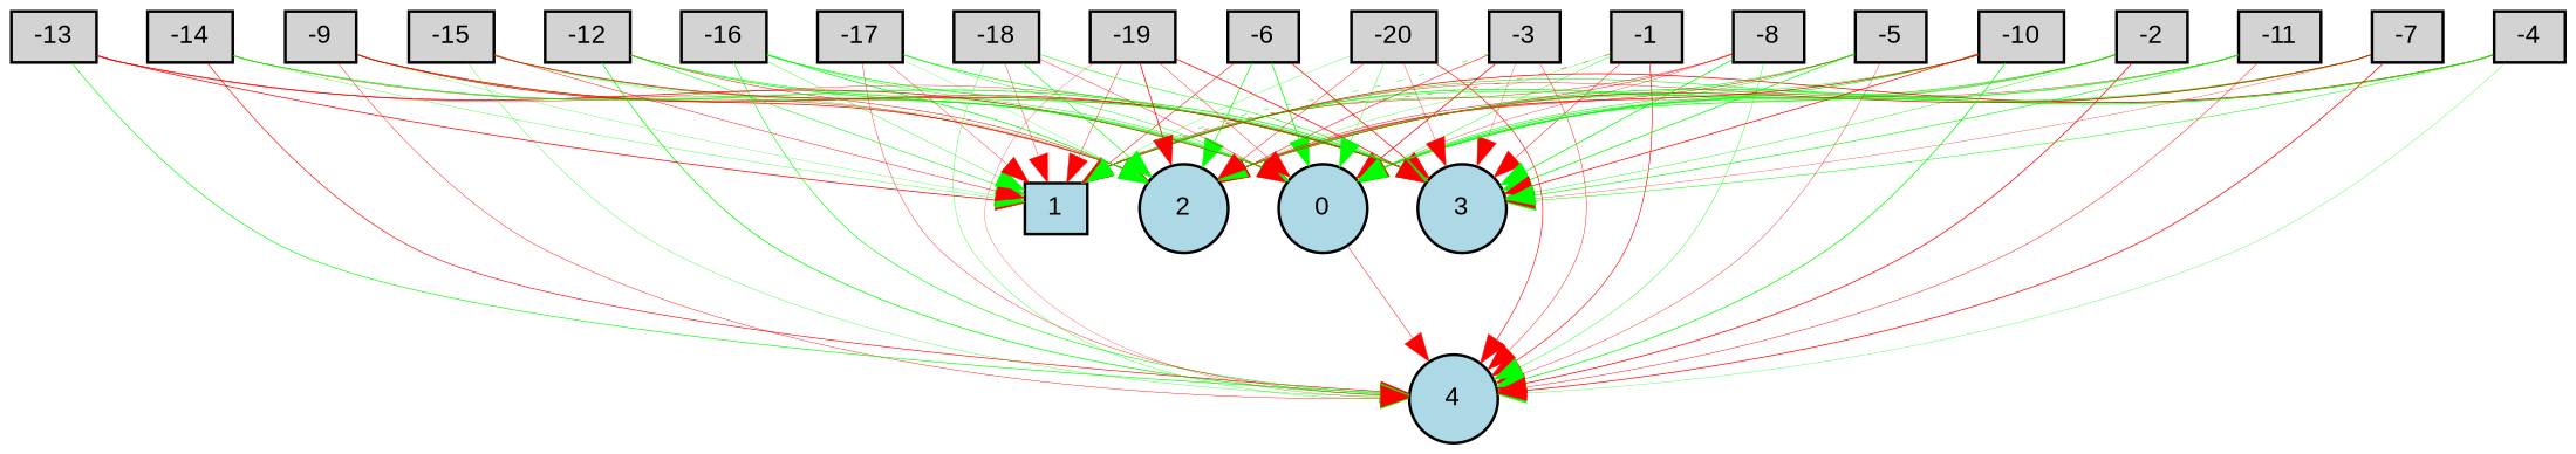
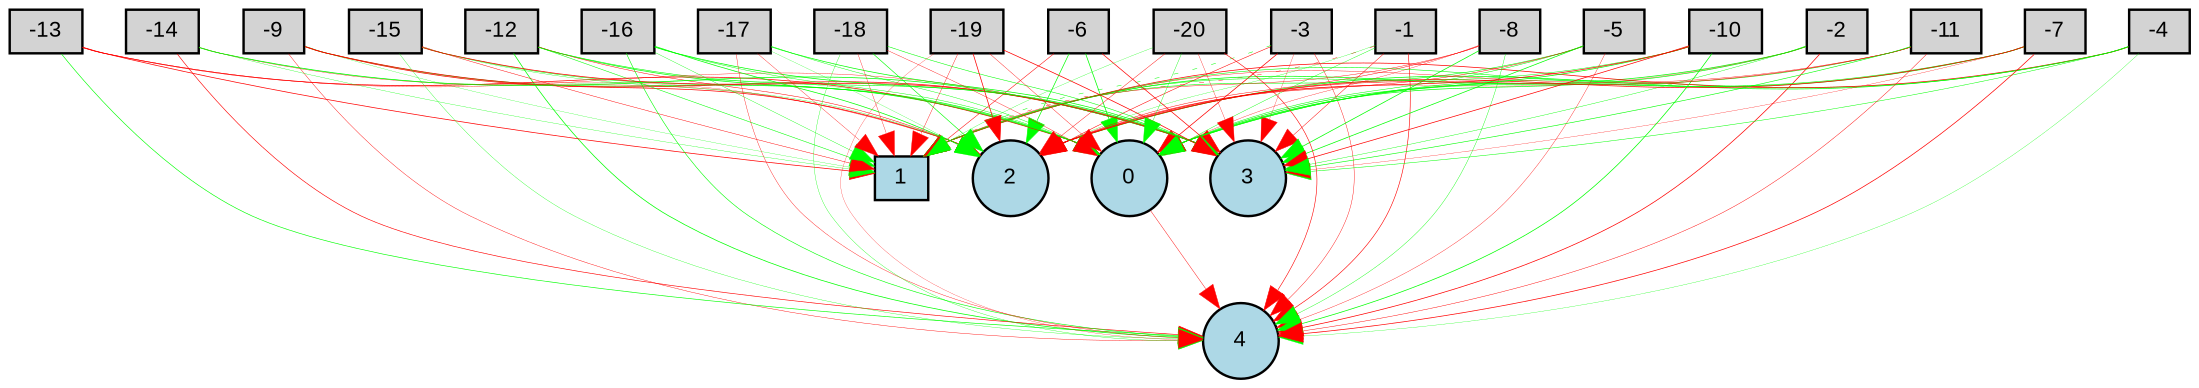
  digraph {
    fontname="Liberation Sans"
    node [fillcolor=lightgray fontname="Liberation Sans" fontsize=9 shape=box style=filled]
    edge [color=green fontname="Liberation Sans" penwidth=0.30000000000000004 style=solid]
    -1 [height=0.2 width=0.2]
    0 [fillcolor=lightblue height=0.2 shape=circle width=0.2]
    1 [fillcolor=lightblue height=0.2 width=0.2]
    2 [fillcolor=lightblue height=0.2 shape=circle width=0.2]
    3 [fillcolor=lightblue height=0.2 shape=circle width=0.2]
    4 [fillcolor=lightblue height=0.2 shape=circle width=0.2]
    -2 [height=0.2 width=0.2]
    -3 [height=0.2 width=0.2]
    -4 [height=0.2 width=0.2]
    -5 [height=0.2 width=0.2]
    -6 [height=0.2 width=0.2]
    -7 [height=0.2 width=0.2]
    -8 [height=0.2 width=0.2]
    -9 [height=0.2 width=0.2]
    -10 [height=0.2 width=0.2]
    -11 [height=0.2 width=0.2]
    -12 [height=0.2 width=0.2]
    -13 [height=0.2 width=0.2]
    -14 [height=0.2 width=0.2]
    -15 [height=0.2 width=0.2]
    -16 [height=0.2 width=0.2]
    -17 [height=0.2 width=0.2]
    -18 [height=0.2 width=0.2]
    -19 [height=0.2 width=0.2]
    -20 [height=0.2 width=0.2]
    -1 -> 0 [penwidth=0.16988697578984413]
    -1 -> 1 [color=red penwidth=0.17663453101379872 style=dotted]
    -1 -> 2 [penwidth=0.11882372558196884]
    -1 -> 3 [color=red penwidth=0.18956220489273465]
    -1 -> 4 [color=red penwidth=0.24802553114435608]
    0 -> 4 [color=red penwidth=0.17690999188355042]
    -2 -> 0 [penwidth=0.2841049051148849]
    -2 -> 1 [penwidth=0.2978500353789745]
    -2 -> 2 [color=red penwidth=0.10668617103504804]
    -2 -> 3 [penwidth=0.1673488612876723]
    -2 -> 4 [color=red penwidth=0.29609534690952743]
    -3 -> 0 [color=red]
    -3 -> 1 [penwidth=0.19946655059139637 style=dotted]
    -3 -> 2 [color=red penwidth=0.21900170248081408]
    -3 -> 3 [color=red penwidth=0.11322492331206008]
    -3 -> 4 [color=red penwidth=0.16893468746167717]
    -4 -> 0 [penwidth=0.23393187891684225]
    -4 -> 1 [color=red]
    -4 -> 2 [penwidth=0.2969517478406966]
    -4 -> 3 [penwidth=0.202187674103435]
    -4 -> 4 [penwidth=0.12123375260372976]
    -5 -> 0 [penwidth=0.21360993037367398]
    -5 -> 1 [penwidth=0.23855230692412296]
    -5 -> 2 [color=red penwidth=0.19600970226081443]
    -5 -> 3 [penwidth=0.2984596789111197]
    -5 -> 4 [color=red penwidth=0.14812649184274165]
    -6 -> 0
    -6 -> 1 [color=red penwidth=0.2151701813691427]
    -6 -> 2 [penwidth=0.2805618677137991]
    -6 -> 3 [color=red penwidth=0.2858957803639621]
    -7 -> 0 [penwidth=0.28902145696059184]
    -7 -> 1 [penwidth=0.231033513528745]
    -7 -> 2 [color=red penwidth=0.29760275971362427]
    -7 -> 3 [color=red penwidth=0.11834505464579087]
    -7 -> 4 [color=red penwidth=0.29120405482738754]
    -8 -> 0 [color=red penwidth=0.13337382035705908]
    -8 -> 1 [color=red penwidth=0.1685584137016837]
    -8 -> 2 [color=red penwidth=0.19244110179298013]
    -8 -> 3 [penwidth=0.29990782551437134]
    -8 -> 4 [penwidth=0.16243160302071907]
    -9 -> 0 [penwidth=0.2951573746388871]
    -9 -> 1 [penwidth=0.10872229544357326]
    -9 -> 2 [color=red penwidth=0.29617365076279445]
    -9 -> 3 [color=red penwidth=0.29967395088718596]
    -9 -> 4 [color=red penwidth=0.16896431197870432]
    -10 -> 0 [penwidth=0.29532764851340365]
    -10 -> 1 [penwidth=0.19933743761701062]
    -10 -> 2 [color=red]
    -10 -> 3 [color=red penwidth=0.2935786933800446]
    -10 -> 4 [penwidth=0.2985953270403267]
    -11 -> 0 [penwidth=0.21950545658175735]
    -11 -> 1 [color=red penwidth=0.1600936539808712]
-   -11 -> 2 [penwidth=0.22800495167029447]
+   -11 -> 2 [color=red penwidth=0.22800495167029447]
    -11 -> 3 [penwidth=0.24598719724441728]
    -11 -> 4 [color=red penwidth=0.18326514356308288]
    -12 -> 0 [penwidth=0.29245979746644135]
    -12 -> 1 [penwidth=0.2183324432962167]
    -12 -> 2 [color=red penwidth=0.19991301956940025]
    -12 -> 3 [penwidth=0.24001538584803028]
    -12 -> 4
    -13 -> 0 [color=red penwidth=0.29555428197590705]
    -13 -> 1 [color=red penwidth=0.2955363374195873]
    -13 -> 2 [color=red penwidth=0.10391628023645062]
    -13 -> 3 [color=red penwidth=0.14901775797577238]
    -13 -> 4 [penwidth=0.25811299480370786]
    -14 -> 0 [penwidth=0.11637749715799756]
    -14 -> 1 [penwidth=0.1288927970885884]
    -14 -> 2 [color=red penwidth=0.13997593047627555]
    -14 -> 3
    -14 -> 4 [color=red penwidth=0.25554689495077026]
    -15 -> 0 [penwidth=0.2379871644254692]
    -15 -> 1 [color=red penwidth=0.18687364235042733]
    -15 -> 2 [penwidth=0.1332820857355461]
    -15 -> 3 [color=red]
    -15 -> 4 [penwidth=0.13401568971921538]
    -16 -> 0 [penwidth=0.18466151695994387]
    -16 -> 1 [penwidth=0.1548485917260836]
    -16 -> 2 [penwidth=0.2965629276423848]
    -16 -> 3
    -16 -> 4 [penwidth=0.24423314700795581]
    -17 -> 0 [penwidth=0.179275436702922]
    -17 -> 1 [color=red penwidth=0.1419704357979294]
    -17 -> 2 [penwidth=0.10521879714889586]
    -17 -> 3 [penwidth=0.29246582303781743]
    -17 -> 4 [color=red penwidth=0.15516182702070216]
    -18 -> 0 [color=red penwidth=0.15631199353500952]
    -18 -> 1 [color=red penwidth=0.14109793842688328]
    -18 -> 2 [penwidth=0.2531844319389432]
    -18 -> 3 [penwidth=0.21997118682005337]
    -18 -> 4 [penwidth=0.13842078450730902]
    -19 -> 0 [color=red penwidth=0.15745309641183192]
    -19 -> 1 [color=red penwidth=0.159543608747554]
    -19 -> 2 [color=red]
    -19 -> 3 [color=red]
    -19 -> 4 [color=red penwidth=0.10293738771439664]
    -20 -> 0 [penwidth=0.1588971344785615]
    -20 -> 1 [penwidth=0.12205011024944161]
    -20 -> 2 [color=red penwidth=0.1779286509004021]
    -20 -> 3 [color=red penwidth=0.13639327340521554]
    -20 -> 4 [color=red penwidth=0.2394200750177773]
  }
